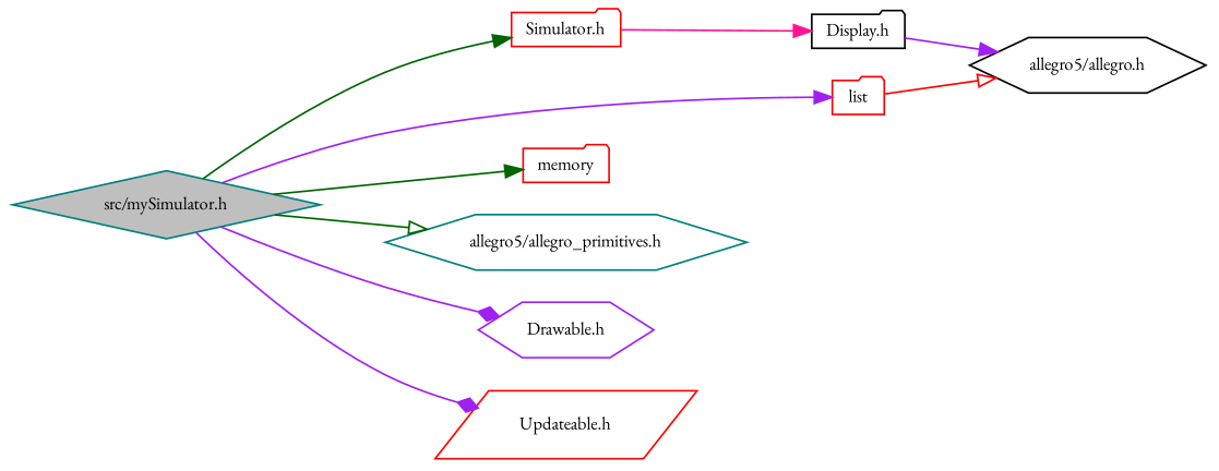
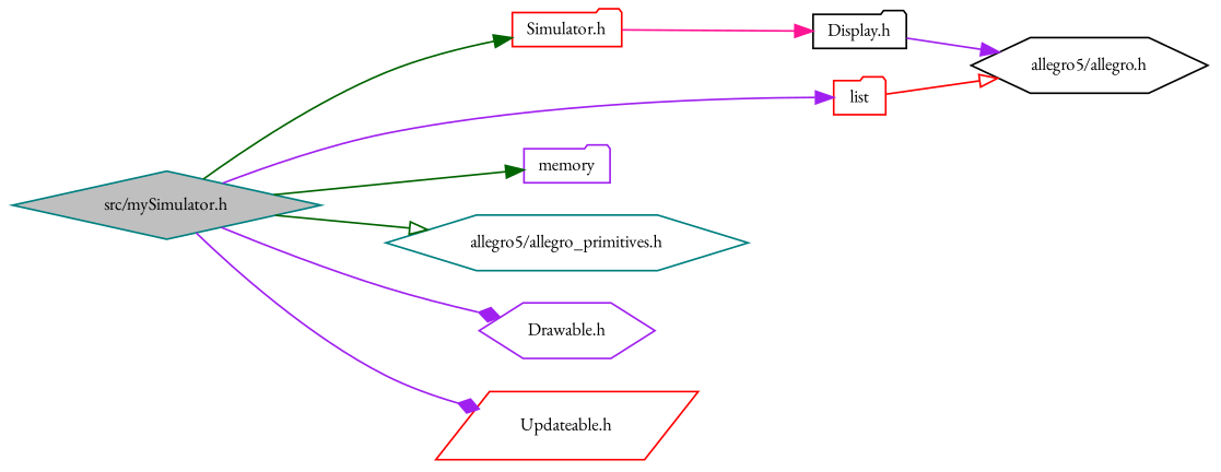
  digraph {
    fontname="EB Garamond"
    rankdir=LR
    node [color=red fillcolor=white fontname="EB Garamond" fontsize=10 shape=folder style=filled]
    edge [arrowhead=normal color=purple fontname="EB Garamond" fontsize=10 labelfontname=Helvetica labelfontsize=10 style=solid]
    n1 [color=teal fillcolor=grey75 fontcolor=black height=0.2 label="src/mySimulator.h" shape=diamond width=0.4]
    n2 [height=0.2 label="Simulator.h" width=0.4]
    n3 [height=0.2 label=list width=0.4]
-   n4 [height=0.2 label=memory width=0.4]
+   n4 [color=purple height=0.2 label=memory width=0.4]
    n5 [color=teal height=0.2 label="allegro5/allegro_primitives.h" shape=hexagon width=0.4]
    n6 [color=purple height=0.2 label="Drawable.h" shape=hexagon width=0.4]
    n7 [height=0.2 label="Updateable.h" shape=parallelogram width=0.4]
    n8 [color=black height=0.2 label="Display.h" width=0.4]
    n9 [color=black height=0.2 label="allegro5/allegro.h" shape=hexagon width=0.4]
    n1 -> n2 [color=darkgreen]
    n1 -> n3
    n1 -> n4 [color=darkgreen]
    n1 -> n5 [arrowhead=onormal color=darkgreen]
    n1 -> n6 [arrowhead=diamond]
    n1 -> n7 [arrowhead=diamond]
    n2 -> n8 [color=deeppink]
    n3 -> n9 [arrowhead=onormal color=red]
    n8 -> n9
  }
